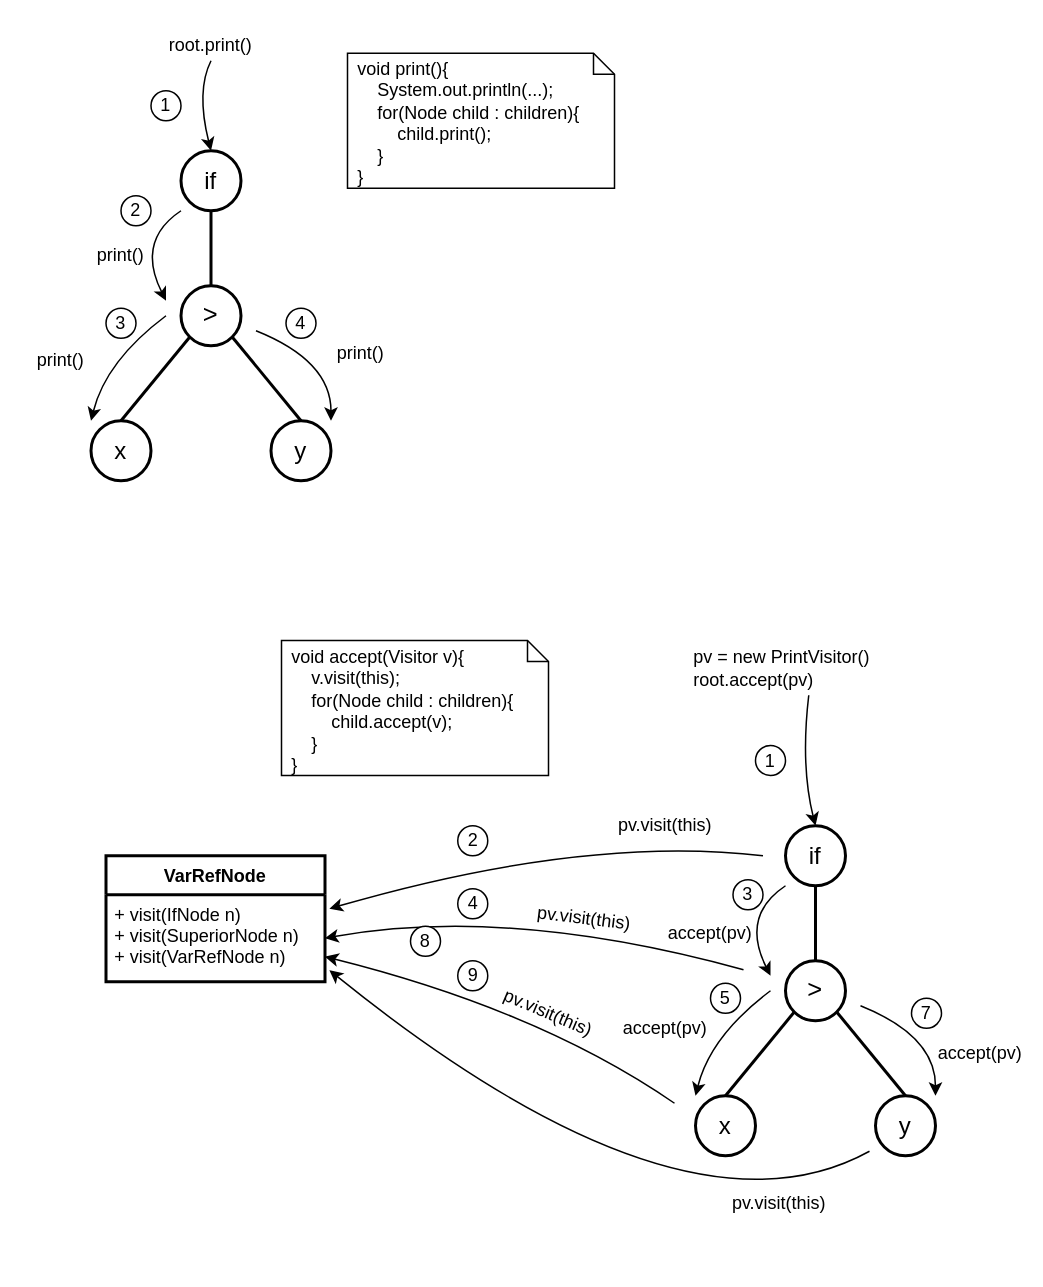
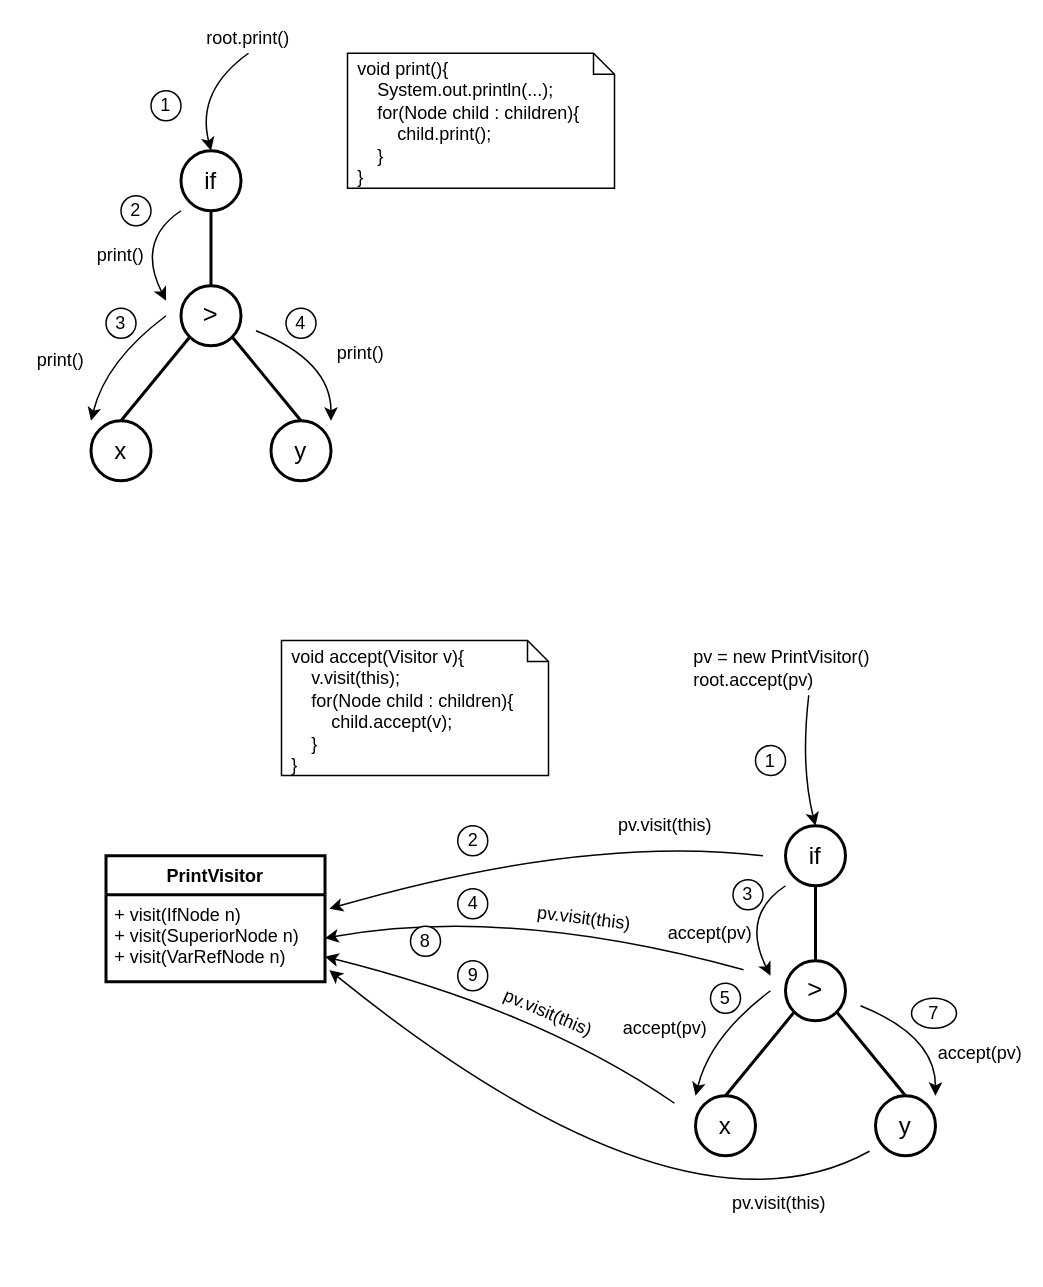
  <mxCell id="0" />
  <mxCell id="1" parent="0" />
  <mxCell id="2" value="2" style="ellipse;whiteSpace=wrap;html=1;aspect=fixed;" parent="1" vertex="1"><mxGeometry x="80" y="130" width="20" height="20" as="geometry" /></mxCell>
  <mxCell id="3" value="&lt;font style=&quot;font-size: 17px&quot;&gt;&amp;gt;&lt;/font&gt;" style="ellipse;whiteSpace=wrap;html=1;aspect=fixed;strokeWidth=2;" parent="1" vertex="1"><mxGeometry x="120" y="190" width="40" height="40" as="geometry" /></mxCell>
  <mxCell id="4" value="&lt;font style=&quot;font-size: 16px&quot;&gt;y&lt;/font&gt;" style="ellipse;whiteSpace=wrap;html=1;aspect=fixed;strokeWidth=2;" parent="1" vertex="1"><mxGeometry x="180" y="280" width="40" height="40" as="geometry" /></mxCell>
  <mxCell id="5" value="" style="endArrow=none;html=1;entryX=0;entryY=1;entryDx=0;entryDy=0;exitX=0.5;exitY=0;exitDx=0;exitDy=0;strokeWidth=2;" parent="1" target="3" edge="1"><mxGeometry width="50" height="50" relative="1" as="geometry"><mxPoint x="80" y="280" as="sourcePoint" /><mxPoint x="120" y="230" as="targetPoint" /></mxGeometry></mxCell>
  <mxCell id="6" value="" style="endArrow=none;html=1;entryX=1;entryY=1;entryDx=0;entryDy=0;exitX=0.5;exitY=0;exitDx=0;exitDy=0;strokeWidth=2;" parent="1" source="4" target="3" edge="1"><mxGeometry width="50" height="50" relative="1" as="geometry"><mxPoint x="290" y="360" as="sourcePoint" /><mxPoint x="340" y="310" as="targetPoint" /></mxGeometry></mxCell>
  <mxCell id="7" value="" style="curved=1;endArrow=classic;html=1;strokeWidth=1;" parent="1" edge="1"><mxGeometry width="50" height="50" relative="1" as="geometry"><mxPoint x="110" y="210" as="sourcePoint" /><mxPoint x="60" y="280" as="targetPoint" /><Array as="points"><mxPoint x="70" y="240" /></Array></mxGeometry></mxCell>
  <mxCell id="8" value="&lt;span style=&quot;font-size: 16px&quot;&gt;if&lt;/span&gt;" style="ellipse;whiteSpace=wrap;html=1;aspect=fixed;strokeWidth=2;" parent="1" vertex="1"><mxGeometry x="120" y="100" width="40" height="40" as="geometry" /></mxCell>
  <mxCell id="9" value="" style="endArrow=none;html=1;entryX=0.5;entryY=1;entryDx=0;entryDy=0;exitX=0.5;exitY=0;exitDx=0;exitDy=0;strokeWidth=2;" parent="1" source="3" target="8" edge="1"><mxGeometry width="50" height="50" relative="1" as="geometry"><mxPoint x="276" y="218" as="sourcePoint" /><mxPoint x="230" y="162" as="targetPoint" /></mxGeometry></mxCell>
  <mxCell id="10" value="" style="curved=1;endArrow=classic;html=1;strokeWidth=1;" parent="1" edge="1"><mxGeometry width="50" height="50" relative="1" as="geometry"><mxPoint x="120" y="140" as="sourcePoint" /><mxPoint x="110" y="200" as="targetPoint" /><Array as="points"><mxPoint x="90" y="160" /></Array></mxGeometry></mxCell>
  <mxCell id="11" value="" style="curved=1;endArrow=classic;html=1;strokeWidth=1;" parent="1" edge="1"><mxGeometry width="50" height="50" relative="1" as="geometry"><mxPoint x="170" y="220" as="sourcePoint" /><mxPoint x="220" y="280" as="targetPoint" /><Array as="points"><mxPoint x="220" y="240" /></Array></mxGeometry></mxCell>
  <mxCell id="12" value="&lt;font style=&quot;font-size: 16px&quot;&gt;x&lt;/font&gt;" style="ellipse;whiteSpace=wrap;html=1;aspect=fixed;strokeWidth=2;" parent="1" vertex="1"><mxGeometry x="60" y="280" width="40" height="40" as="geometry" /></mxCell>
  <mxCell id="13" value="3" style="ellipse;whiteSpace=wrap;html=1;aspect=fixed;" parent="1" vertex="1"><mxGeometry x="70" y="205" width="20" height="20" as="geometry" /></mxCell>
  <mxCell id="14" value="4" style="ellipse;whiteSpace=wrap;html=1;aspect=fixed;" parent="1" vertex="1"><mxGeometry x="190" y="205" width="20" height="20" as="geometry" /></mxCell>
  <mxCell id="15" value="print()" style="text;html=1;strokeColor=none;fillColor=none;align=center;verticalAlign=middle;whiteSpace=wrap;rounded=0;" parent="1" vertex="1"><mxGeometry x="60" y="160" width="40" height="20" as="geometry" /></mxCell>
  <mxCell id="16" value="print()" style="text;html=1;strokeColor=none;fillColor=none;align=center;verticalAlign=middle;whiteSpace=wrap;rounded=0;" parent="1" vertex="1"><mxGeometry x="20" y="230" width="40" height="20" as="geometry" /></mxCell>
  <mxCell id="17" value="print()" style="text;html=1;strokeColor=none;fillColor=none;align=center;verticalAlign=middle;whiteSpace=wrap;rounded=0;" parent="1" vertex="1"><mxGeometry x="220" y="225" width="40" height="20" as="geometry" /></mxCell>
- <mxCell id="18" value="root.print()" style="text;html=1;strokeColor=none;fillColor=none;align=center;verticalAlign=middle;whiteSpace=wrap;rounded=0;" parent="1" vertex="1"><mxGeometry x="110" y="20" width="60" height="20" as="geometry" /></mxCell>
+ <mxCell id="18" value="root.print()" style="text;html=1;strokeColor=none;fillColor=none;align=center;verticalAlign=middle;whiteSpace=wrap;rounded=0;" parent="1" vertex="1"><mxGeometry x="135" y="15" width="60" height="20" as="geometry" /></mxCell>
  <mxCell id="19" value="" style="curved=1;endArrow=classic;html=1;strokeWidth=1;exitX=0.5;exitY=1;exitDx=0;exitDy=0;entryX=0.5;entryY=0;entryDx=0;entryDy=0;" parent="1" source="18" target="8" edge="1"><mxGeometry width="50" height="50" relative="1" as="geometry"><mxPoint x="140" y="40" as="sourcePoint" /><mxPoint x="140" y="90" as="targetPoint" /><Array as="points"><mxPoint x="130" y="60" /></Array></mxGeometry></mxCell>
  <mxCell id="20" value="1" style="ellipse;whiteSpace=wrap;html=1;aspect=fixed;" parent="1" vertex="1"><mxGeometry x="100" y="60" width="20" height="20" as="geometry" /></mxCell>
  <mxCell id="21" value="3" style="ellipse;whiteSpace=wrap;html=1;aspect=fixed;" parent="1" vertex="1"><mxGeometry x="488" y="586" width="20" height="20" as="geometry" /></mxCell>
  <mxCell id="22" value="&lt;font style=&quot;font-size: 17px&quot;&gt;&amp;gt;&lt;/font&gt;" style="ellipse;whiteSpace=wrap;html=1;aspect=fixed;strokeWidth=2;" parent="1" vertex="1"><mxGeometry x="523" y="640" width="40" height="40" as="geometry" /></mxCell>
  <mxCell id="23" value="&lt;font style=&quot;font-size: 16px&quot;&gt;y&lt;/font&gt;" style="ellipse;whiteSpace=wrap;html=1;aspect=fixed;strokeWidth=2;" parent="1" vertex="1"><mxGeometry x="583" y="730" width="40" height="40" as="geometry" /></mxCell>
  <mxCell id="24" value="" style="endArrow=none;html=1;entryX=0;entryY=1;entryDx=0;entryDy=0;exitX=0.5;exitY=0;exitDx=0;exitDy=0;strokeWidth=2;" parent="1" target="22" edge="1"><mxGeometry width="50" height="50" relative="1" as="geometry"><mxPoint x="483" y="730" as="sourcePoint" /><mxPoint x="523" y="680" as="targetPoint" /></mxGeometry></mxCell>
  <mxCell id="25" value="" style="endArrow=none;html=1;entryX=1;entryY=1;entryDx=0;entryDy=0;exitX=0.5;exitY=0;exitDx=0;exitDy=0;strokeWidth=2;" parent="1" source="23" target="22" edge="1"><mxGeometry width="50" height="50" relative="1" as="geometry"><mxPoint x="693" y="810" as="sourcePoint" /><mxPoint x="743" y="760" as="targetPoint" /></mxGeometry></mxCell>
  <mxCell id="26" value="" style="curved=1;endArrow=classic;html=1;strokeWidth=1;" parent="1" edge="1"><mxGeometry width="50" height="50" relative="1" as="geometry"><mxPoint x="513" y="660" as="sourcePoint" /><mxPoint x="463" y="730" as="targetPoint" /><Array as="points"><mxPoint x="473" y="690" /></Array></mxGeometry></mxCell>
  <mxCell id="27" value="&lt;span style=&quot;font-size: 16px&quot;&gt;if&lt;/span&gt;" style="ellipse;whiteSpace=wrap;html=1;aspect=fixed;strokeWidth=2;" parent="1" vertex="1"><mxGeometry x="523" y="550" width="40" height="40" as="geometry" /></mxCell>
  <mxCell id="28" value="" style="endArrow=none;html=1;entryX=0.5;entryY=1;entryDx=0;entryDy=0;exitX=0.5;exitY=0;exitDx=0;exitDy=0;strokeWidth=2;" parent="1" source="22" target="27" edge="1"><mxGeometry width="50" height="50" relative="1" as="geometry"><mxPoint x="679" y="668" as="sourcePoint" /><mxPoint x="633" y="612" as="targetPoint" /></mxGeometry></mxCell>
  <mxCell id="29" value="" style="curved=1;endArrow=classic;html=1;strokeWidth=1;" parent="1" edge="1"><mxGeometry width="50" height="50" relative="1" as="geometry"><mxPoint x="523" y="590" as="sourcePoint" /><mxPoint x="513" y="650" as="targetPoint" /><Array as="points"><mxPoint x="493" y="610" /></Array></mxGeometry></mxCell>
  <mxCell id="30" value="" style="curved=1;endArrow=classic;html=1;strokeWidth=1;" parent="1" edge="1"><mxGeometry width="50" height="50" relative="1" as="geometry"><mxPoint x="573" y="670" as="sourcePoint" /><mxPoint x="623" y="730" as="targetPoint" /><Array as="points"><mxPoint x="623" y="690" /></Array></mxGeometry></mxCell>
  <mxCell id="31" value="&lt;font style=&quot;font-size: 16px&quot;&gt;x&lt;/font&gt;" style="ellipse;whiteSpace=wrap;html=1;aspect=fixed;strokeWidth=2;" parent="1" vertex="1"><mxGeometry x="463" y="730" width="40" height="40" as="geometry" /></mxCell>
  <mxCell id="32" value="5" style="ellipse;whiteSpace=wrap;html=1;aspect=fixed;" parent="1" vertex="1"><mxGeometry x="473" y="655" width="20" height="20" as="geometry" /></mxCell>
  <mxCell id="33" value="9" style="ellipse;whiteSpace=wrap;html=1;aspect=fixed;" parent="1" vertex="1"><mxGeometry x="304.5" y="640" width="20" height="20" as="geometry" /></mxCell>
  <mxCell id="34" value="accept(pv)" style="text;html=1;strokeColor=none;fillColor=none;align=center;verticalAlign=middle;whiteSpace=wrap;rounded=0;" parent="1" vertex="1"><mxGeometry x="453" y="612" width="40" height="20" as="geometry" /></mxCell>
  <mxCell id="35" value="pv = new PrintVisitor()&lt;br&gt;root.accept(pv)" style="text;html=1;strokeColor=none;fillColor=none;align=left;verticalAlign=middle;whiteSpace=wrap;rounded=0;" parent="1" vertex="1"><mxGeometry x="460" y="426" width="157" height="37" as="geometry" /></mxCell>
  <mxCell id="36" value="" style="curved=1;endArrow=classic;html=1;strokeWidth=1;exitX=0.5;exitY=1;exitDx=0;exitDy=0;entryX=0.5;entryY=0;entryDx=0;entryDy=0;" parent="1" source="35" target="27" edge="1"><mxGeometry width="50" height="50" relative="1" as="geometry"><mxPoint x="543" y="490" as="sourcePoint" /><mxPoint x="543" y="540" as="targetPoint" /><Array as="points"><mxPoint x="533" y="510" /></Array></mxGeometry></mxCell>
  <mxCell id="37" value="1" style="ellipse;whiteSpace=wrap;html=1;aspect=fixed;" parent="1" vertex="1"><mxGeometry x="503" y="496.5" width="20" height="20" as="geometry" /></mxCell>
- <mxCell id="38" value="VarRefNode" style="swimlane;fontStyle=1;align=center;verticalAlign=top;childLayout=stackLayout;horizontal=1;startSize=26;horizontalStack=0;resizeParent=1;resizeParentMax=0;resizeLast=0;collapsible=1;marginBottom=0;strokeWidth=2;" parent="1" vertex="1"><mxGeometry x="70" y="570" width="146" height="84" as="geometry"><mxRectangle x="190" y="650" width="85" height="26" as="alternateBounds" /></mxGeometry></mxCell>
+ <mxCell id="38" value="PrintVisitor" style="swimlane;fontStyle=1;align=center;verticalAlign=top;childLayout=stackLayout;horizontal=1;startSize=26;horizontalStack=0;resizeParent=1;resizeParentMax=0;resizeLast=0;collapsible=1;marginBottom=0;strokeWidth=2;" parent="1" vertex="1"><mxGeometry x="70" y="570" width="146" height="84" as="geometry"><mxRectangle x="190" y="650" width="85" height="26" as="alternateBounds" /></mxGeometry></mxCell>
  <mxCell id="39" value="+ visit(IfNode n)&#10;+ visit(SuperiorNode n)&#10;+ visit(VarRefNode n)&#10;" style="text;strokeColor=none;fillColor=none;align=left;verticalAlign=top;spacingLeft=4;spacingRight=4;overflow=hidden;rotatable=0;points=[[0,0.5],[1,0.5]];portConstraint=eastwest;" parent="38" vertex="1"><mxGeometry y="26" width="146" height="58" as="geometry" /></mxCell>
  <mxCell id="40" value="" style="curved=1;endArrow=classic;html=1;strokeWidth=1;entryX=1.02;entryY=0.161;entryDx=0;entryDy=0;entryPerimeter=0;" parent="1" target="39" edge="1"><mxGeometry width="50" height="50" relative="1" as="geometry"><mxPoint x="508" y="570" as="sourcePoint" /><mxPoint x="498" y="616" as="targetPoint" /><Array as="points"><mxPoint x="389" y="556" /></Array></mxGeometry></mxCell>
  <mxCell id="41" value="2" style="ellipse;whiteSpace=wrap;html=1;aspect=fixed;" parent="1" vertex="1"><mxGeometry x="304.5" y="550" width="20" height="20" as="geometry" /></mxCell>
  <mxCell id="42" value="accept(pv)" style="text;html=1;strokeColor=none;fillColor=none;align=center;verticalAlign=middle;whiteSpace=wrap;rounded=0;" parent="1" vertex="1"><mxGeometry x="423" y="675" width="40" height="20" as="geometry" /></mxCell>
  <mxCell id="43" value="accept(pv)" style="text;html=1;strokeColor=none;fillColor=none;align=center;verticalAlign=middle;whiteSpace=wrap;rounded=0;" parent="1" vertex="1"><mxGeometry x="633" y="692" width="40" height="20" as="geometry" /></mxCell>
  <mxCell id="44" value="" style="curved=1;endArrow=classic;html=1;strokeWidth=1;entryX=1;entryY=0.5;entryDx=0;entryDy=0;" parent="1" target="39" edge="1"><mxGeometry width="50" height="50" relative="1" as="geometry"><mxPoint x="495" y="646" as="sourcePoint" /><mxPoint x="222" y="620" as="targetPoint" /><Array as="points"><mxPoint x="339" y="603" /></Array></mxGeometry></mxCell>
  <mxCell id="45" value="pv.visit(this)" style="text;html=1;strokeColor=none;fillColor=none;align=center;verticalAlign=middle;whiteSpace=wrap;rounded=0;" parent="1" vertex="1"><mxGeometry x="423" y="540" width="40" height="20" as="geometry" /></mxCell>
  <mxCell id="46" value="4" style="ellipse;whiteSpace=wrap;html=1;aspect=fixed;" parent="1" vertex="1"><mxGeometry x="304.5" y="592" width="20" height="20" as="geometry" /></mxCell>
  <mxCell id="47" value="" style="curved=1;endArrow=classic;html=1;strokeWidth=1;entryX=1;entryY=0.712;entryDx=0;entryDy=0;entryPerimeter=0;" parent="1" target="39" edge="1"><mxGeometry width="50" height="50" relative="1" as="geometry"><mxPoint x="449" y="735" as="sourcePoint" /><mxPoint x="232" y="630" as="targetPoint" /><Array as="points"><mxPoint x="359" y="673" /></Array></mxGeometry></mxCell>
  <mxCell id="48" value="" style="curved=1;endArrow=classic;html=1;strokeWidth=1;entryX=1.02;entryY=0.867;entryDx=0;entryDy=0;entryPerimeter=0;" parent="1" target="39" edge="1"><mxGeometry width="50" height="50" relative="1" as="geometry"><mxPoint x="579" y="767" as="sourcePoint" /><mxPoint x="210" y="712" as="targetPoint" /><Array as="points"><mxPoint x="454" y="836" /></Array></mxGeometry></mxCell>
- <mxCell id="49" value="7" style="ellipse;whiteSpace=wrap;html=1;aspect=fixed;" parent="1" vertex="1"><mxGeometry x="607" y="665" width="20" height="20" as="geometry" /></mxCell>
+ <mxCell id="49" value="7" style="ellipse;whiteSpace=wrap;html=1;aspect=fixed;" parent="1" vertex="1"><mxGeometry x="607" y="665" width="30" height="20" as="geometry" /></mxCell>
  <mxCell id="50" value="8" style="ellipse;whiteSpace=wrap;html=1;aspect=fixed;" parent="1" vertex="1"><mxGeometry x="273" y="617" width="20" height="20" as="geometry" /></mxCell>
  <mxCell id="51" value="pv.visit(this)" style="text;html=1;strokeColor=none;fillColor=none;align=center;verticalAlign=middle;whiteSpace=wrap;rounded=0;rotation=7;" parent="1" vertex="1"><mxGeometry x="369" y="602" width="40" height="20" as="geometry" /></mxCell>
  <mxCell id="52" value="pv.visit(this)" style="text;html=1;strokeColor=none;fillColor=none;align=center;verticalAlign=middle;whiteSpace=wrap;rounded=0;rotation=23;" parent="1" vertex="1"><mxGeometry x="345" y="665" width="40" height="20" as="geometry" /></mxCell>
  <mxCell id="53" value="pv.visit(this)" style="text;html=1;strokeColor=none;fillColor=none;align=center;verticalAlign=middle;whiteSpace=wrap;rounded=0;" parent="1" vertex="1"><mxGeometry x="498.5" y="792" width="40" height="20" as="geometry" /></mxCell>
  <mxCell id="54" value="&lt;div&gt;void accept(Visitor v){&lt;/div&gt;&lt;div&gt;&amp;nbsp; &amp;nbsp; v.visit(this);&lt;/div&gt;&lt;div&gt;&amp;nbsp; &amp;nbsp; for(Node child : children){&lt;/div&gt;&lt;div&gt;&amp;nbsp; &amp;nbsp; &amp;nbsp; &amp;nbsp; child.accept(v);&lt;/div&gt;&lt;div&gt;&amp;nbsp; &amp;nbsp; }&lt;/div&gt;&lt;div&gt;}&lt;/div&gt;&lt;div&gt;&lt;br&gt;&lt;/div&gt;" style="shape=note;whiteSpace=wrap;html=1;size=14;verticalAlign=top;align=left;spacingTop=-3;spacingLeft=5;" parent="1" vertex="1"><mxGeometry x="187" y="426.5" width="178" height="90" as="geometry" /></mxCell>
  <mxCell id="55" value="&lt;div&gt;void print(){&lt;/div&gt;&lt;div&gt;&amp;nbsp; &amp;nbsp; System.out.println(...);&lt;/div&gt;&lt;div&gt;&amp;nbsp; &amp;nbsp; for(Node child : children){&lt;/div&gt;&lt;div&gt;&amp;nbsp; &amp;nbsp; &amp;nbsp; &amp;nbsp; child.print();&lt;/div&gt;&lt;div&gt;&amp;nbsp; &amp;nbsp; }&lt;/div&gt;&lt;div&gt;}&lt;/div&gt;&lt;div&gt;&lt;br&gt;&lt;/div&gt;" style="shape=note;whiteSpace=wrap;html=1;size=14;verticalAlign=top;align=left;spacingTop=-3;spacingLeft=5;" vertex="1" parent="1"><mxGeometry x="231" y="35" width="178" height="90" as="geometry" /></mxCell>
